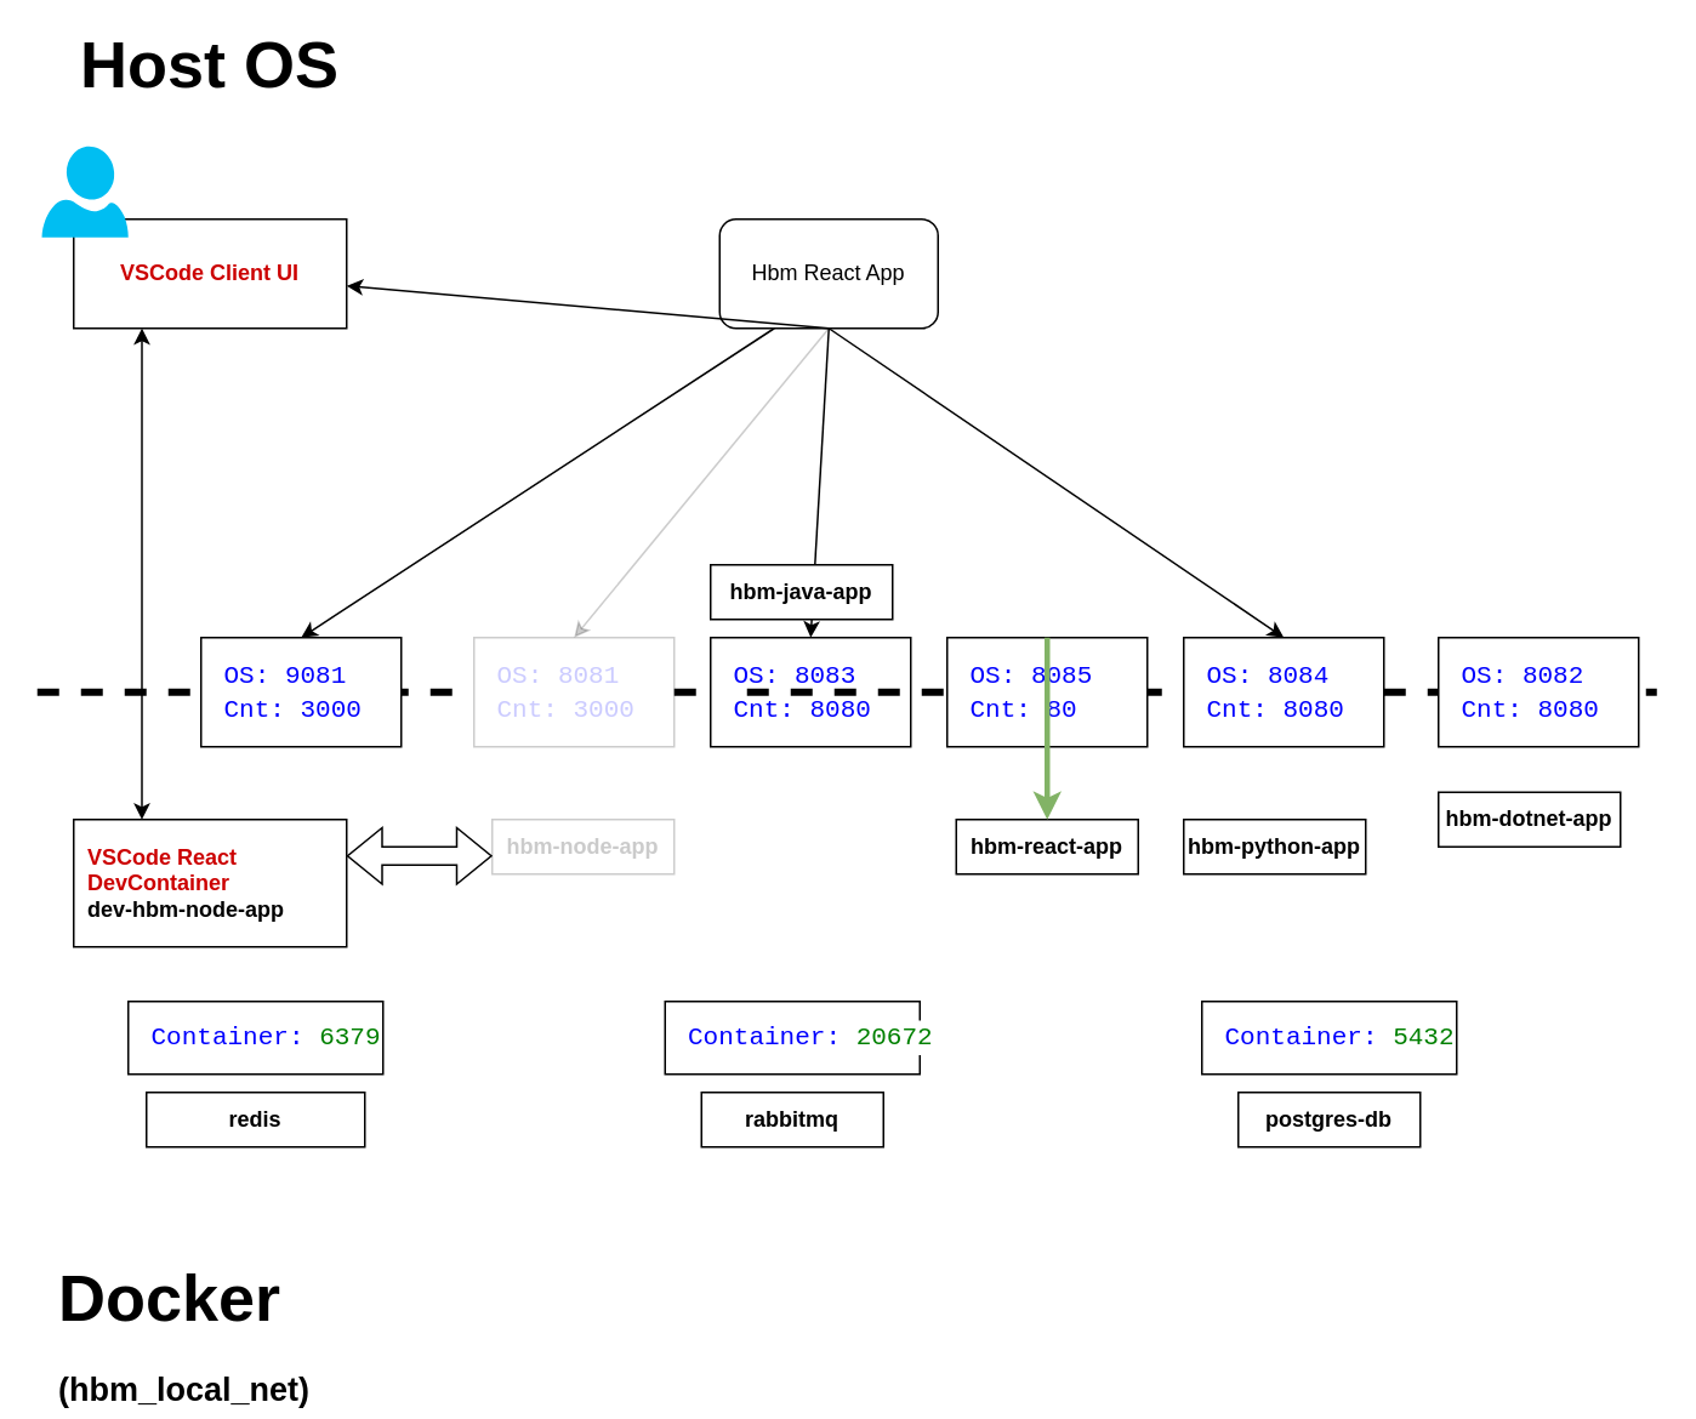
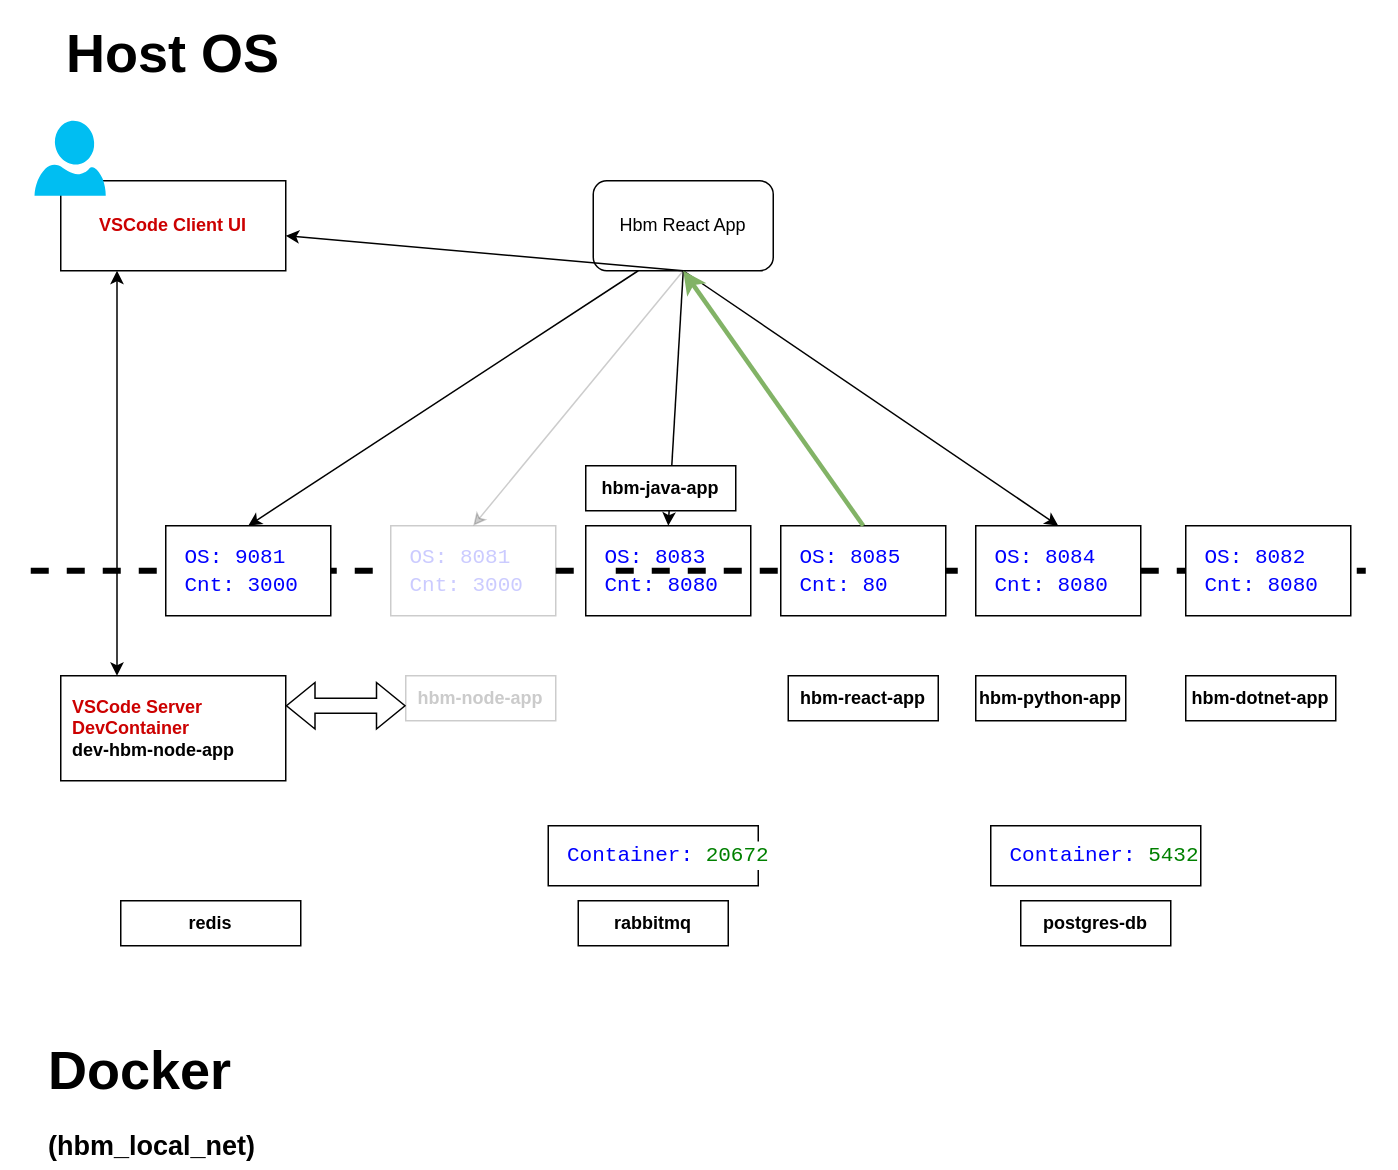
  <mxCell id="0" />
  <mxCell id="1" parent="0" />
  <mxCell id="2" value="Host OS" style="text;html=1;align=center;verticalAlign=middle;whiteSpace=wrap;rounded=0;fontStyle=1;fontSize=36;" parent="1" vertex="1"><mxGeometry x="20" y="20" width="190" height="30" as="geometry" /></mxCell>
  <mxCell id="3" value="Docker&lt;div&gt;&lt;font style=&quot;font-size: 18px;&quot;&gt;(hbm_local_net)&lt;/font&gt;&lt;/div&gt;" style="text;html=1;align=left;verticalAlign=middle;whiteSpace=wrap;rounded=0;fontStyle=1;fontSize=36;" parent="1" vertex="1"><mxGeometry x="30" y="720" width="60" height="30" as="geometry" /></mxCell>
  <mxCell id="4" value="redis" style="rounded=0;whiteSpace=wrap;html=1;fontStyle=1" parent="1" vertex="1"><mxGeometry x="80" y="600" width="120" height="30" as="geometry" /></mxCell>
  <mxCell id="5" value="postgres-db" style="rounded=0;whiteSpace=wrap;html=1;fontStyle=1" parent="1" vertex="1"><mxGeometry x="680" y="600" width="100" height="30" as="geometry" /></mxCell>
  <mxCell id="6" value="rabbitmq" style="rounded=0;whiteSpace=wrap;html=1;fontStyle=1" parent="1" vertex="1"><mxGeometry x="385" y="600" width="100" height="30" as="geometry" /></mxCell>
  <mxCell id="7" value="" style="endArrow=none;dashed=1;html=1;rounded=0;strokeWidth=4;" parent="1" source="26" edge="1"><mxGeometry width="50" height="50" relative="1" as="geometry"><mxPoint x="410" y="380" as="sourcePoint" /><mxPoint x="910" y="380" as="targetPoint" /></mxGeometry></mxCell>
  <mxCell id="8" value="&lt;div&gt;Hbm React App&lt;/div&gt;" style="rounded=1;whiteSpace=wrap;html=1;" parent="1" vertex="1"><mxGeometry x="395" y="120" width="120" height="60" as="geometry" /></mxCell>
  <mxCell id="9" value="" style="endArrow=classic;html=1;rounded=0;exitX=0.5;exitY=1;exitDx=0;exitDy=0;entryX=0.5;entryY=0;entryDx=0;entryDy=0;textOpacity=20;opacity=20;" parent="1" source="8" target="11" edge="1"><mxGeometry width="50" height="50" relative="1" as="geometry"><mxPoint x="410" y="440" as="sourcePoint" /><mxPoint x="180" y="320" as="targetPoint" /></mxGeometry></mxCell>
  <mxCell id="10" value="" style="endArrow=none;dashed=1;html=1;rounded=0;strokeWidth=4;" parent="1" target="11" edge="1"><mxGeometry width="50" height="50" relative="1" as="geometry"><mxPoint x="20" y="380" as="sourcePoint" /><mxPoint x="840" y="380" as="targetPoint" /></mxGeometry></mxCell>
  <mxCell id="11" value="&lt;div style=&quot;background-color: rgb(255, 255, 255); font-family: Consolas, &amp;quot;Courier New&amp;quot;, monospace; font-size: 14px; line-height: 19px; white-space: pre;&quot;&gt;&lt;span style=&quot;color: rgb(0, 0, 255);&quot;&gt;OS: 8081&lt;br&gt;Cnt: 3000&lt;/span&gt;&lt;/div&gt;" style="rounded=0;whiteSpace=wrap;html=1;align=left;spacingLeft=11;opacity=20;textOpacity=20;" parent="1" vertex="1"><mxGeometry x="260" y="350" width="110" height="60" as="geometry" /></mxCell>
  <mxCell id="12" value="" style="endArrow=classic;html=1;rounded=0;exitX=0.5;exitY=1;exitDx=0;exitDy=0;entryX=0.5;entryY=0;entryDx=0;entryDy=0;" parent="1" source="8" target="23" edge="1"><mxGeometry width="50" height="50" relative="1" as="geometry"><mxPoint x="445" y="170" as="sourcePoint" /><mxPoint x="270" y="350" as="targetPoint" /></mxGeometry></mxCell>
  <mxCell id="13" value="" style="endArrow=classic;html=1;rounded=0;exitX=0.5;exitY=1;exitDx=0;exitDy=0;" parent="1" source="8" target="33" edge="1"><mxGeometry width="50" height="50" relative="1" as="geometry"><mxPoint x="445" y="170" as="sourcePoint" /><mxPoint x="740" y="350" as="targetPoint" /></mxGeometry></mxCell>
- <mxCell id="14" value="&lt;div style=&quot;background-color: rgb(255, 255, 255); font-family: Consolas, &amp;quot;Courier New&amp;quot;, monospace; font-size: 14px; line-height: 19px; white-space: pre;&quot;&gt;&lt;span style=&quot;color: rgb(0, 0, 255);&quot;&gt;Container: &lt;/span&gt;&lt;span style=&quot;color: rgb(0, 128, 0);&quot;&gt;6379&lt;/span&gt;&lt;/div&gt;" style="rounded=0;whiteSpace=wrap;html=1;align=left;spacingLeft=11;" parent="1" vertex="1"><mxGeometry x="70" y="550" width="140" height="40" as="geometry" /></mxCell>
  <mxCell id="15" value="&lt;div style=&quot;background-color: rgb(255, 255, 255); font-family: Consolas, &amp;quot;Courier New&amp;quot;, monospace; font-size: 14px; line-height: 19px; white-space: pre;&quot;&gt;&lt;span style=&quot;color: rgb(0, 0, 255);&quot;&gt;Container: &lt;/span&gt;&lt;span style=&quot;color: rgb(0, 128, 0);&quot;&gt;20672&lt;/span&gt;&lt;/div&gt;" style="rounded=0;whiteSpace=wrap;html=1;align=left;spacingLeft=11;" parent="1" vertex="1"><mxGeometry x="365" y="550" width="140" height="40" as="geometry" /></mxCell>
  <mxCell id="16" value="&lt;div style=&quot;background-color: rgb(255, 255, 255); font-family: Consolas, &amp;quot;Courier New&amp;quot;, monospace; font-size: 14px; line-height: 19px; white-space: pre;&quot;&gt;&lt;span style=&quot;color: rgb(0, 0, 255);&quot;&gt;Container: &lt;/span&gt;&lt;span style=&quot;color: rgb(0, 128, 0);&quot;&gt;5432&lt;/span&gt;&lt;/div&gt;" style="rounded=0;whiteSpace=wrap;html=1;align=left;spacingLeft=11;" parent="1" vertex="1"><mxGeometry x="660" y="550" width="140" height="40" as="geometry" /></mxCell>
  <mxCell id="17" value="hbm-node-app" style="rounded=0;whiteSpace=wrap;html=1;fontStyle=1;textOpacity=20;opacity=20;" vertex="1" parent="1"><mxGeometry x="270" y="450" width="100" height="30" as="geometry" /></mxCell>
  <mxCell id="18" value="hbm-java-app" style="rounded=0;whiteSpace=wrap;html=1;fontStyle=1" vertex="1" parent="1"><mxGeometry x="390" y="310" width="100" height="30" as="geometry" /></mxCell>
- <mxCell id="19" value="hbm-dotnet-app" style="rounded=0;whiteSpace=wrap;html=1;fontStyle=1" vertex="1" parent="1"><mxGeometry x="790" y="435" width="100" height="30" as="geometry" /></mxCell>
+ <mxCell id="19" value="hbm-dotnet-app" style="rounded=0;whiteSpace=wrap;html=1;fontStyle=1" vertex="1" parent="1"><mxGeometry x="790" y="450" width="100" height="30" as="geometry" /></mxCell>
  <mxCell id="20" value="hbm-python-app" style="rounded=0;whiteSpace=wrap;html=1;fontStyle=1" vertex="1" parent="1"><mxGeometry x="650" y="450" width="100" height="30" as="geometry" /></mxCell>
  <mxCell id="21" value="hbm-react-app" style="rounded=0;whiteSpace=wrap;html=1;fontStyle=1" vertex="1" parent="1"><mxGeometry x="525" y="450" width="100" height="30" as="geometry" /></mxCell>
  <mxCell id="22" value="" style="endArrow=none;dashed=1;html=1;rounded=0;strokeWidth=4;" edge="1" parent="1" source="11"><mxGeometry width="50" height="50" relative="1" as="geometry"><mxPoint x="370" y="380" as="sourcePoint" /><mxPoint x="390" y="380" as="targetPoint" /></mxGeometry></mxCell>
  <mxCell id="23" value="&lt;div style=&quot;background-color: rgb(255, 255, 255); font-family: Consolas, &amp;quot;Courier New&amp;quot;, monospace; font-size: 14px; line-height: 19px; white-space: pre;&quot;&gt;&lt;span style=&quot;color: rgb(0, 0, 255);&quot;&gt;OS: 8083&lt;br&gt;Cnt: 8080&lt;/span&gt;&lt;/div&gt;" style="rounded=0;whiteSpace=wrap;html=1;align=left;spacingLeft=11;" vertex="1" parent="1"><mxGeometry x="390" y="350" width="110" height="60" as="geometry" /></mxCell>
  <mxCell id="24" value="" style="endArrow=none;dashed=1;html=1;rounded=0;strokeWidth=4;" edge="1" parent="1" target="26"><mxGeometry width="50" height="50" relative="1" as="geometry"><mxPoint x="410" y="380" as="sourcePoint" /><mxPoint x="910" y="380" as="targetPoint" /></mxGeometry></mxCell>
  <mxCell id="25" value="&lt;div style=&quot;background-color: rgb(255, 255, 255); font-family: Consolas, &amp;quot;Courier New&amp;quot;, monospace; font-size: 14px; line-height: 19px; white-space: pre;&quot;&gt;&lt;span style=&quot;color: rgb(0, 0, 255);&quot;&gt;OS: 8085&lt;br&gt;Cnt: 80&lt;/span&gt;&lt;/div&gt;" style="rounded=0;whiteSpace=wrap;html=1;align=left;spacingLeft=11;" vertex="1" parent="1"><mxGeometry x="520" y="350" width="110" height="60" as="geometry" /></mxCell>
  <mxCell id="26" value="&lt;div style=&quot;background-color: rgb(255, 255, 255); font-family: Consolas, &amp;quot;Courier New&amp;quot;, monospace; font-size: 14px; line-height: 19px; white-space: pre;&quot;&gt;&lt;span style=&quot;color: rgb(0, 0, 255);&quot;&gt;OS: 8084&lt;br&gt;Cnt: 8080&lt;/span&gt;&lt;/div&gt;" style="rounded=0;whiteSpace=wrap;html=1;align=left;spacingLeft=11;" vertex="1" parent="1"><mxGeometry x="650" y="350" width="110" height="60" as="geometry" /></mxCell>
  <mxCell id="27" value="&lt;div style=&quot;background-color: rgb(255, 255, 255); font-family: Consolas, &amp;quot;Courier New&amp;quot;, monospace; font-size: 14px; line-height: 19px; white-space: pre;&quot;&gt;&lt;span style=&quot;color: rgb(0, 0, 255);&quot;&gt;OS: 8082&lt;br&gt;Cnt: 8080&lt;/span&gt;&lt;/div&gt;" style="rounded=0;whiteSpace=wrap;html=1;align=left;spacingLeft=11;" vertex="1" parent="1"><mxGeometry x="790" y="350" width="110" height="60" as="geometry" /></mxCell>
  <mxCell id="28" value="" style="endArrow=classic;html=1;rounded=0;exitX=0.5;exitY=1;exitDx=0;exitDy=0;entryX=0.5;entryY=0;entryDx=0;entryDy=0;" edge="1" parent="1" source="8" target="26"><mxGeometry width="50" height="50" relative="1" as="geometry"><mxPoint x="445" y="170" as="sourcePoint" /><mxPoint x="280" y="360" as="targetPoint" /></mxGeometry></mxCell>
- <mxCell id="29" value="" style="endArrow=classic;html=1;rounded=0;exitX=0.5;exitY=0;exitDx=0;exitDy=0;fillColor=#d5e8d4;strokeColor=#82b366;strokeWidth=3;" edge="1" parent="1" source="25" target="21"><mxGeometry width="50" height="50" relative="1" as="geometry"><mxPoint x="410" y="440" as="sourcePoint" /><mxPoint x="460" y="390" as="targetPoint" /></mxGeometry></mxCell>
- <mxCell id="30" value="&lt;div&gt;&lt;font style=&quot;color: rgb(204, 0, 0);&quot;&gt;VSCode React DevContainer&lt;/font&gt;&lt;/div&gt;dev-hbm-node-app" style="rounded=0;whiteSpace=wrap;html=1;fontStyle=1;align=left;spacingLeft=6;" vertex="1" parent="1"><mxGeometry x="40" y="450" width="150" height="70" as="geometry" /></mxCell>
+ <mxCell id="29" value="" style="endArrow=classic;html=1;rounded=0;exitX=0.5;exitY=0;exitDx=0;exitDy=0;entryX=0.5;entryY=1;entryDx=0;entryDy=0;fillColor=#d5e8d4;strokeColor=#82b366;strokeWidth=3;" edge="1" parent="1" source="25" target="8"><mxGeometry width="50" height="50" relative="1" as="geometry"><mxPoint x="410" y="440" as="sourcePoint" /><mxPoint x="460" y="390" as="targetPoint" /></mxGeometry></mxCell>
+ <mxCell id="30" value="&lt;div&gt;&lt;font style=&quot;color: rgb(204, 0, 0);&quot;&gt;VSCode Server DevContainer&lt;/font&gt;&lt;/div&gt;dev-hbm-node-app" style="rounded=0;whiteSpace=wrap;html=1;fontStyle=1;align=left;spacingLeft=6;" vertex="1" parent="1"><mxGeometry x="40" y="450" width="150" height="70" as="geometry" /></mxCell>
  <mxCell id="31" value="&lt;div style=&quot;background-color: rgb(255, 255, 255); font-family: Consolas, &amp;quot;Courier New&amp;quot;, monospace; font-size: 14px; line-height: 19px; white-space: pre;&quot;&gt;&lt;span style=&quot;color: rgb(0, 0, 255);&quot;&gt;OS: 9081&lt;br&gt;Cnt: 3000&lt;/span&gt;&lt;/div&gt;" style="rounded=0;whiteSpace=wrap;html=1;align=left;spacingLeft=11;" vertex="1" parent="1"><mxGeometry x="110" y="350" width="110" height="60" as="geometry" /></mxCell>
  <mxCell id="32" value="" style="endArrow=classic;html=1;rounded=0;exitX=0.25;exitY=1;exitDx=0;exitDy=0;entryX=0.5;entryY=0;entryDx=0;entryDy=0;" edge="1" parent="1" source="8" target="31"><mxGeometry width="50" height="50" relative="1" as="geometry"><mxPoint x="465" y="190" as="sourcePoint" /><mxPoint x="455" y="360" as="targetPoint" /></mxGeometry></mxCell>
  <mxCell id="33" value="&lt;span style=&quot;color: rgb(204, 0, 0); font-weight: 700; text-align: left;&quot;&gt;VSCode Client UI&lt;/span&gt;" style="rounded=0;whiteSpace=wrap;html=1;" vertex="1" parent="1"><mxGeometry x="40" y="120" width="150" height="60" as="geometry" /></mxCell>
  <mxCell id="34" value="" style="endArrow=classic;startArrow=classic;html=1;rounded=0;exitX=0.25;exitY=0;exitDx=0;exitDy=0;entryX=0.25;entryY=1;entryDx=0;entryDy=0;" edge="1" parent="1" source="30" target="33"><mxGeometry width="50" height="50" relative="1" as="geometry"><mxPoint x="410" y="440" as="sourcePoint" /><mxPoint x="460" y="390" as="targetPoint" /></mxGeometry></mxCell>
  <mxCell id="35" value="" style="verticalLabelPosition=bottom;html=1;verticalAlign=top;align=center;strokeColor=none;fillColor=#00BEF2;shape=mxgraph.azure.user;" vertex="1" parent="1"><mxGeometry x="22.5" y="80" width="47.5" height="50" as="geometry" /></mxCell>
  <mxCell id="36" value="" style="shape=flexArrow;endArrow=classic;startArrow=classic;html=1;rounded=0;" edge="1" parent="1"><mxGeometry width="100" height="100" relative="1" as="geometry"><mxPoint x="190" y="470" as="sourcePoint" /><mxPoint x="270" y="470" as="targetPoint" /></mxGeometry></mxCell>
